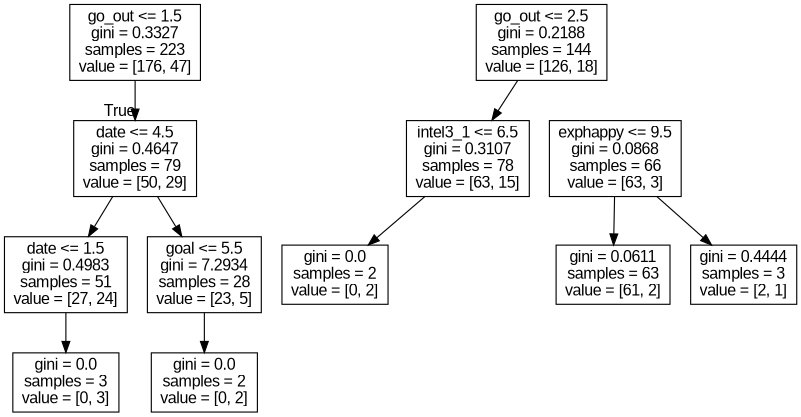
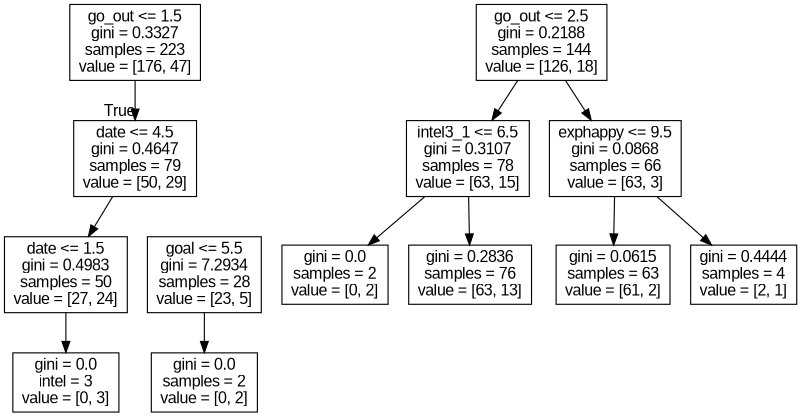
  digraph {
    fontname="Liberation Sans"
    node [fontname="Liberation Sans" shape=box]
    edge [fontname="Liberation Sans"]
    n1 [label="go_out <= 1.5\ngini = 0.3327\nsamples = 223\nvalue = [176, 47]"]
    n2 [label="date <= 4.5\ngini = 0.4647\nsamples = 79\nvalue = [50, 29]"]
-   n3 [label="date <= 1.5\ngini = 0.4983\nsamples = 51\nvalue = [27, 24]"]
+   n3 [label="date <= 1.5\ngini = 0.4983\nsamples = 50\nvalue = [27, 24]"]
    n4 [label="goal <= 5.5\ngini = 7.2934\nsamples = 28\nvalue = [23, 5]"]
    n5 [label="go_out <= 2.5\ngini = 0.2188\nsamples = 144\nvalue = [126, 18]"]
    n6 [label="intel3_1 <= 6.5\ngini = 0.3107\nsamples = 78\nvalue = [63, 15]"]
    n7 [label="exphappy <= 9.5\ngini = 0.0868\nsamples = 66\nvalue = [63, 3]"]
-   n8 [label="gini = 0.0\nsamples = 3\nvalue = [0, 3]"]
+   n8 [label="gini = 0.0\nintel = 3\nvalue = [0, 3]"]
    n9 [label="gini = 0.0\nsamples = 2\nvalue = [0, 2]"]
    n10 [label="gini = 0.0\nsamples = 2\nvalue = [0, 2]"]
-   n12 [label="gini = 0.0611\nsamples = 63\nvalue = [61, 2]"]
-   n13 [label="gini = 0.4444\nsamples = 3\nvalue = [2, 1]"]
+   n11 [label="gini = 0.2836\nsamples = 76\nvalue = [63, 13]"]
+   n12 [label="gini = 0.0615\nsamples = 63\nvalue = [61, 2]"]
+   n13 [label="gini = 0.4444\nsamples = 4\nvalue = [2, 1]"]
    n1 -> n2 [headlabel=True labelangle=45 labeldistance=2.5]
    n2 -> n3
-   n2 -> n4
    n3 -> n8
    n4 -> n9
    n5 -> n6
+   n5 -> n7
    n6 -> n10
+   n6 -> n11
    n7 -> n12
    n7 -> n13
  }
